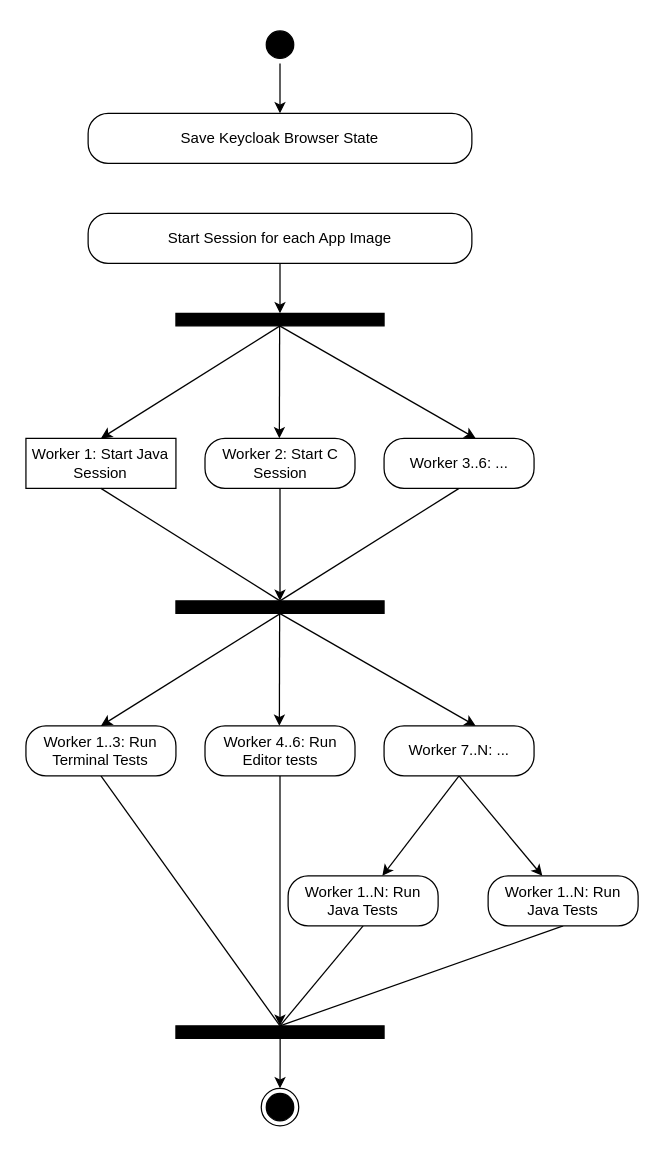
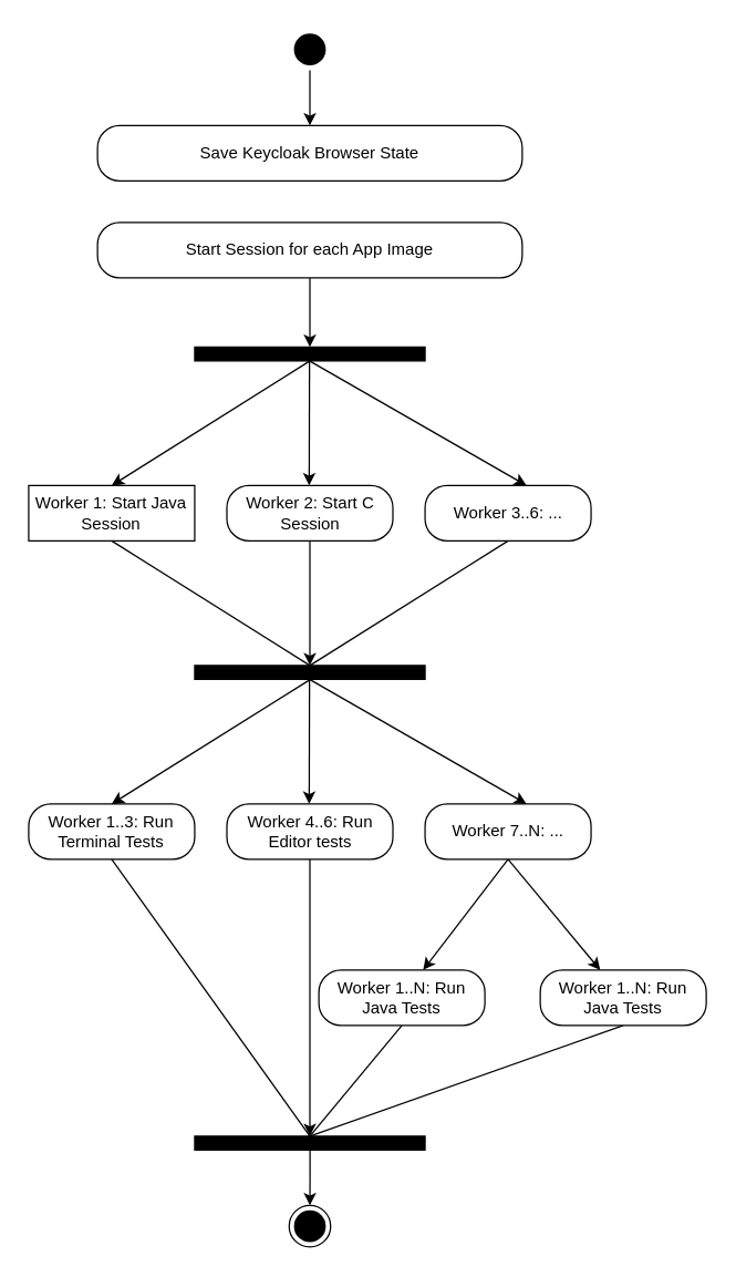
  <mxCell id="0" />
  <mxCell id="1" parent="0" />
  <mxCell id="2" style="edgeStyle=orthogonalEdgeStyle;rounded=0;orthogonalLoop=1;jettySize=auto;html=1;" edge="1" parent="1" source="3" target="4"><mxGeometry relative="1" as="geometry"><Array as="points" /></mxGeometry></mxCell>
  <mxCell id="3" value="" style="ellipse;html=1;shape=startState;fillColor=light-dark(#000000,#000000);strokeColor=light-dark(#000000,#000000);" vertex="1" parent="1"><mxGeometry x="208.5" y="20" width="30" height="30" as="geometry" /></mxCell>
  <mxCell id="4" value="Save Keycloak Browser State" style="rounded=1;whiteSpace=wrap;html=1;arcSize=40;fontColor=#000000;fillColor=default;strokeColor=light-dark(#000000,#000000);fillStyle=auto;" vertex="1" parent="1"><mxGeometry x="70" y="90" width="307" height="40" as="geometry" /></mxCell>
  <mxCell id="5" style="edgeStyle=orthogonalEdgeStyle;rounded=0;orthogonalLoop=1;jettySize=auto;html=1;entryX=0.5;entryY=0;entryDx=0;entryDy=0;" edge="1" parent="1" source="6" target="7"><mxGeometry relative="1" as="geometry" /></mxCell>
- <mxCell id="6" value="Start Session for each App Image" style="rounded=1;whiteSpace=wrap;html=1;arcSize=40;fontColor=#000000;fillColor=default;strokeColor=light-dark(#000000,#000000);fillStyle=auto;" vertex="1" parent="1"><mxGeometry x="70" y="170" width="307" height="40" as="geometry" /></mxCell>
+ <mxCell id="6" value="Start Session for each App Image" style="rounded=1;whiteSpace=wrap;html=1;arcSize=40;fontColor=#000000;fillColor=default;strokeColor=light-dark(#000000,#000000);fillStyle=auto;" vertex="1" parent="1"><mxGeometry x="70" y="160" width="307" height="40" as="geometry" /></mxCell>
  <mxCell id="7" value="" style="rounded=0;whiteSpace=wrap;html=1;fillColor=light-dark(#000000,#000000);" vertex="1" parent="1"><mxGeometry x="140.25" y="250" width="166.5" height="10" as="geometry" /></mxCell>
  <mxCell id="8" value="" style="endArrow=classic;html=1;rounded=0;exitX=0.5;exitY=1;exitDx=0;exitDy=0;entryX=0.5;entryY=0;entryDx=0;entryDy=0;" edge="1" parent="1" source="7" target="11"><mxGeometry width="50" height="50" relative="1" as="geometry"><mxPoint x="180" y="360" as="sourcePoint" /><mxPoint x="120" y="330" as="targetPoint" /></mxGeometry></mxCell>
  <mxCell id="9" value="" style="endArrow=classic;html=1;rounded=0;" edge="1" parent="1"><mxGeometry width="50" height="50" relative="1" as="geometry"><mxPoint x="223.21" y="260" as="sourcePoint" /><mxPoint x="223" y="350" as="targetPoint" /></mxGeometry></mxCell>
  <mxCell id="10" value="" style="endArrow=classic;html=1;rounded=0;" edge="1" parent="1"><mxGeometry width="50" height="50" relative="1" as="geometry"><mxPoint x="223.21" y="260" as="sourcePoint" /><mxPoint x="380" y="350" as="targetPoint" /></mxGeometry></mxCell>
  <mxCell id="11" value="Worker 1: Start Java Session" style="whiteSpace=wrap;html=1;arcSize=40;fontColor=#000000;fillColor=default;strokeColor=light-dark(#000000,#000000);fillStyle=auto;rounded=0;" vertex="1" parent="1"><mxGeometry x="20.25" y="350" width="120" height="40" as="geometry" /></mxCell>
  <mxCell id="12" style="edgeStyle=orthogonalEdgeStyle;rounded=0;orthogonalLoop=1;jettySize=auto;html=1;entryX=0.5;entryY=0;entryDx=0;entryDy=0;" edge="1" parent="1" source="13" target="16"><mxGeometry relative="1" as="geometry" /></mxCell>
  <mxCell id="13" value="Worker 2: Start C Session" style="rounded=1;whiteSpace=wrap;html=1;arcSize=40;fontColor=#000000;fillColor=default;strokeColor=light-dark(#000000,#000000);fillStyle=auto;" vertex="1" parent="1"><mxGeometry x="163.5" y="350" width="120" height="40" as="geometry" /></mxCell>
  <mxCell id="14" style="rounded=0;orthogonalLoop=1;jettySize=auto;html=1;entryX=0.5;entryY=0;entryDx=0;entryDy=0;exitX=0.5;exitY=1;exitDx=0;exitDy=0;endArrow=none;endFill=0;" edge="1" parent="1" source="15" target="16"><mxGeometry relative="1" as="geometry" /></mxCell>
  <mxCell id="15" value="Worker 3..6: ..." style="rounded=1;whiteSpace=wrap;html=1;arcSize=40;fontColor=#000000;fillColor=default;strokeColor=light-dark(#000000,#000000);fillStyle=auto;" vertex="1" parent="1"><mxGeometry x="306.75" y="350" width="120" height="40" as="geometry" /></mxCell>
  <mxCell id="16" value="" style="rounded=0;whiteSpace=wrap;html=1;fillColor=light-dark(#000000,#000000);" vertex="1" parent="1"><mxGeometry x="140.25" y="480" width="166.5" height="10" as="geometry" /></mxCell>
  <mxCell id="17" style="rounded=0;orthogonalLoop=1;jettySize=auto;html=1;entryX=0.5;entryY=0;entryDx=0;entryDy=0;exitX=0.5;exitY=1;exitDx=0;exitDy=0;endArrow=none;endFill=0;" edge="1" parent="1" source="11" target="16"><mxGeometry relative="1" as="geometry" /></mxCell>
  <mxCell id="18" value="" style="endArrow=classic;html=1;rounded=0;exitX=0.5;exitY=1;exitDx=0;exitDy=0;entryX=0.5;entryY=0;entryDx=0;entryDy=0;" edge="1" parent="1" target="22"><mxGeometry width="50" height="50" relative="1" as="geometry"><mxPoint x="224" y="490" as="sourcePoint" /><mxPoint x="120" y="560" as="targetPoint" /></mxGeometry></mxCell>
  <mxCell id="19" value="" style="endArrow=classic;html=1;rounded=0;" edge="1" parent="1"><mxGeometry width="50" height="50" relative="1" as="geometry"><mxPoint x="223.21" y="490" as="sourcePoint" /><mxPoint x="223" y="580" as="targetPoint" /></mxGeometry></mxCell>
  <mxCell id="20" value="" style="endArrow=classic;html=1;rounded=0;" edge="1" parent="1"><mxGeometry width="50" height="50" relative="1" as="geometry"><mxPoint x="223.21" y="490" as="sourcePoint" /><mxPoint x="380" y="580" as="targetPoint" /></mxGeometry></mxCell>
  <mxCell id="21" style="rounded=0;orthogonalLoop=1;jettySize=auto;html=1;entryX=0.5;entryY=0;entryDx=0;entryDy=0;exitX=0.5;exitY=1;exitDx=0;exitDy=0;endArrow=none;endFill=0;" edge="1" parent="1" source="22" target="33"><mxGeometry relative="1" as="geometry" /></mxCell>
  <mxCell id="22" value="Worker 1..3: Run Terminal Tests" style="rounded=1;whiteSpace=wrap;html=1;arcSize=40;fontColor=#000000;fillColor=default;strokeColor=light-dark(#000000,#000000);fillStyle=auto;" vertex="1" parent="1"><mxGeometry x="20.25" y="580" width="120" height="40" as="geometry" /></mxCell>
  <mxCell id="23" style="edgeStyle=orthogonalEdgeStyle;rounded=0;orthogonalLoop=1;jettySize=auto;html=1;entryX=0.5;entryY=0;entryDx=0;entryDy=0;" edge="1" parent="1" source="24" target="33"><mxGeometry relative="1" as="geometry" /></mxCell>
  <mxCell id="24" value="Worker 4..6: Run Editor tests" style="rounded=1;whiteSpace=wrap;html=1;arcSize=40;fontColor=#000000;fillColor=default;strokeColor=light-dark(#000000,#000000);fillStyle=auto;" vertex="1" parent="1"><mxGeometry x="163.5" y="580" width="120" height="40" as="geometry" /></mxCell>
  <mxCell id="25" style="rounded=0;orthogonalLoop=1;jettySize=auto;html=1;exitX=0.5;exitY=1;exitDx=0;exitDy=0;" edge="1" parent="1" source="27" target="29"><mxGeometry relative="1" as="geometry" /></mxCell>
  <mxCell id="26" style="rounded=0;orthogonalLoop=1;jettySize=auto;html=1;exitX=0.5;exitY=1;exitDx=0;exitDy=0;" edge="1" parent="1" source="27" target="31"><mxGeometry relative="1" as="geometry" /></mxCell>
  <mxCell id="27" value="Worker 7..N: ..." style="rounded=1;whiteSpace=wrap;html=1;arcSize=40;fontColor=#000000;fillColor=default;strokeColor=light-dark(#000000,#000000);fillStyle=auto;" vertex="1" parent="1"><mxGeometry x="306.75" y="580" width="120" height="40" as="geometry" /></mxCell>
  <mxCell id="28" style="rounded=0;orthogonalLoop=1;jettySize=auto;html=1;entryX=0.5;entryY=0;entryDx=0;entryDy=0;exitX=0.5;exitY=1;exitDx=0;exitDy=0;endArrow=none;endFill=0;" edge="1" parent="1" source="29" target="33"><mxGeometry relative="1" as="geometry" /></mxCell>
  <mxCell id="29" value="Worker 1..N: Run Java Tests" style="rounded=1;whiteSpace=wrap;html=1;arcSize=40;fontColor=#000000;fillColor=default;strokeColor=light-dark(#000000,#000000);fillStyle=auto;" vertex="1" parent="1"><mxGeometry x="230" y="700" width="120" height="40" as="geometry" /></mxCell>
  <mxCell id="30" style="rounded=0;orthogonalLoop=1;jettySize=auto;html=1;entryX=0.5;entryY=0;entryDx=0;entryDy=0;exitX=0.5;exitY=1;exitDx=0;exitDy=0;endArrow=none;endFill=0;" edge="1" parent="1" source="31" target="33"><mxGeometry relative="1" as="geometry" /></mxCell>
  <mxCell id="31" value="Worker 1..N: Run Java Tests" style="rounded=1;whiteSpace=wrap;html=1;arcSize=40;fontColor=#000000;fillColor=default;strokeColor=light-dark(#000000,#000000);fillStyle=auto;" vertex="1" parent="1"><mxGeometry x="390" y="700" width="120" height="40" as="geometry" /></mxCell>
  <mxCell id="32" style="edgeStyle=orthogonalEdgeStyle;rounded=0;orthogonalLoop=1;jettySize=auto;html=1;" edge="1" parent="1" source="33" target="34"><mxGeometry relative="1" as="geometry" /></mxCell>
  <mxCell id="33" value="" style="rounded=0;whiteSpace=wrap;html=1;fillColor=light-dark(#000000,#000000);" vertex="1" parent="1"><mxGeometry x="140.25" y="820" width="166.5" height="10" as="geometry" /></mxCell>
  <mxCell id="34" value="" style="ellipse;html=1;shape=endState;fillColor=#000000;strokeColor=light-dark(#000000,#000000);" vertex="1" parent="1"><mxGeometry x="208.5" y="870" width="30" height="30" as="geometry" /></mxCell>
